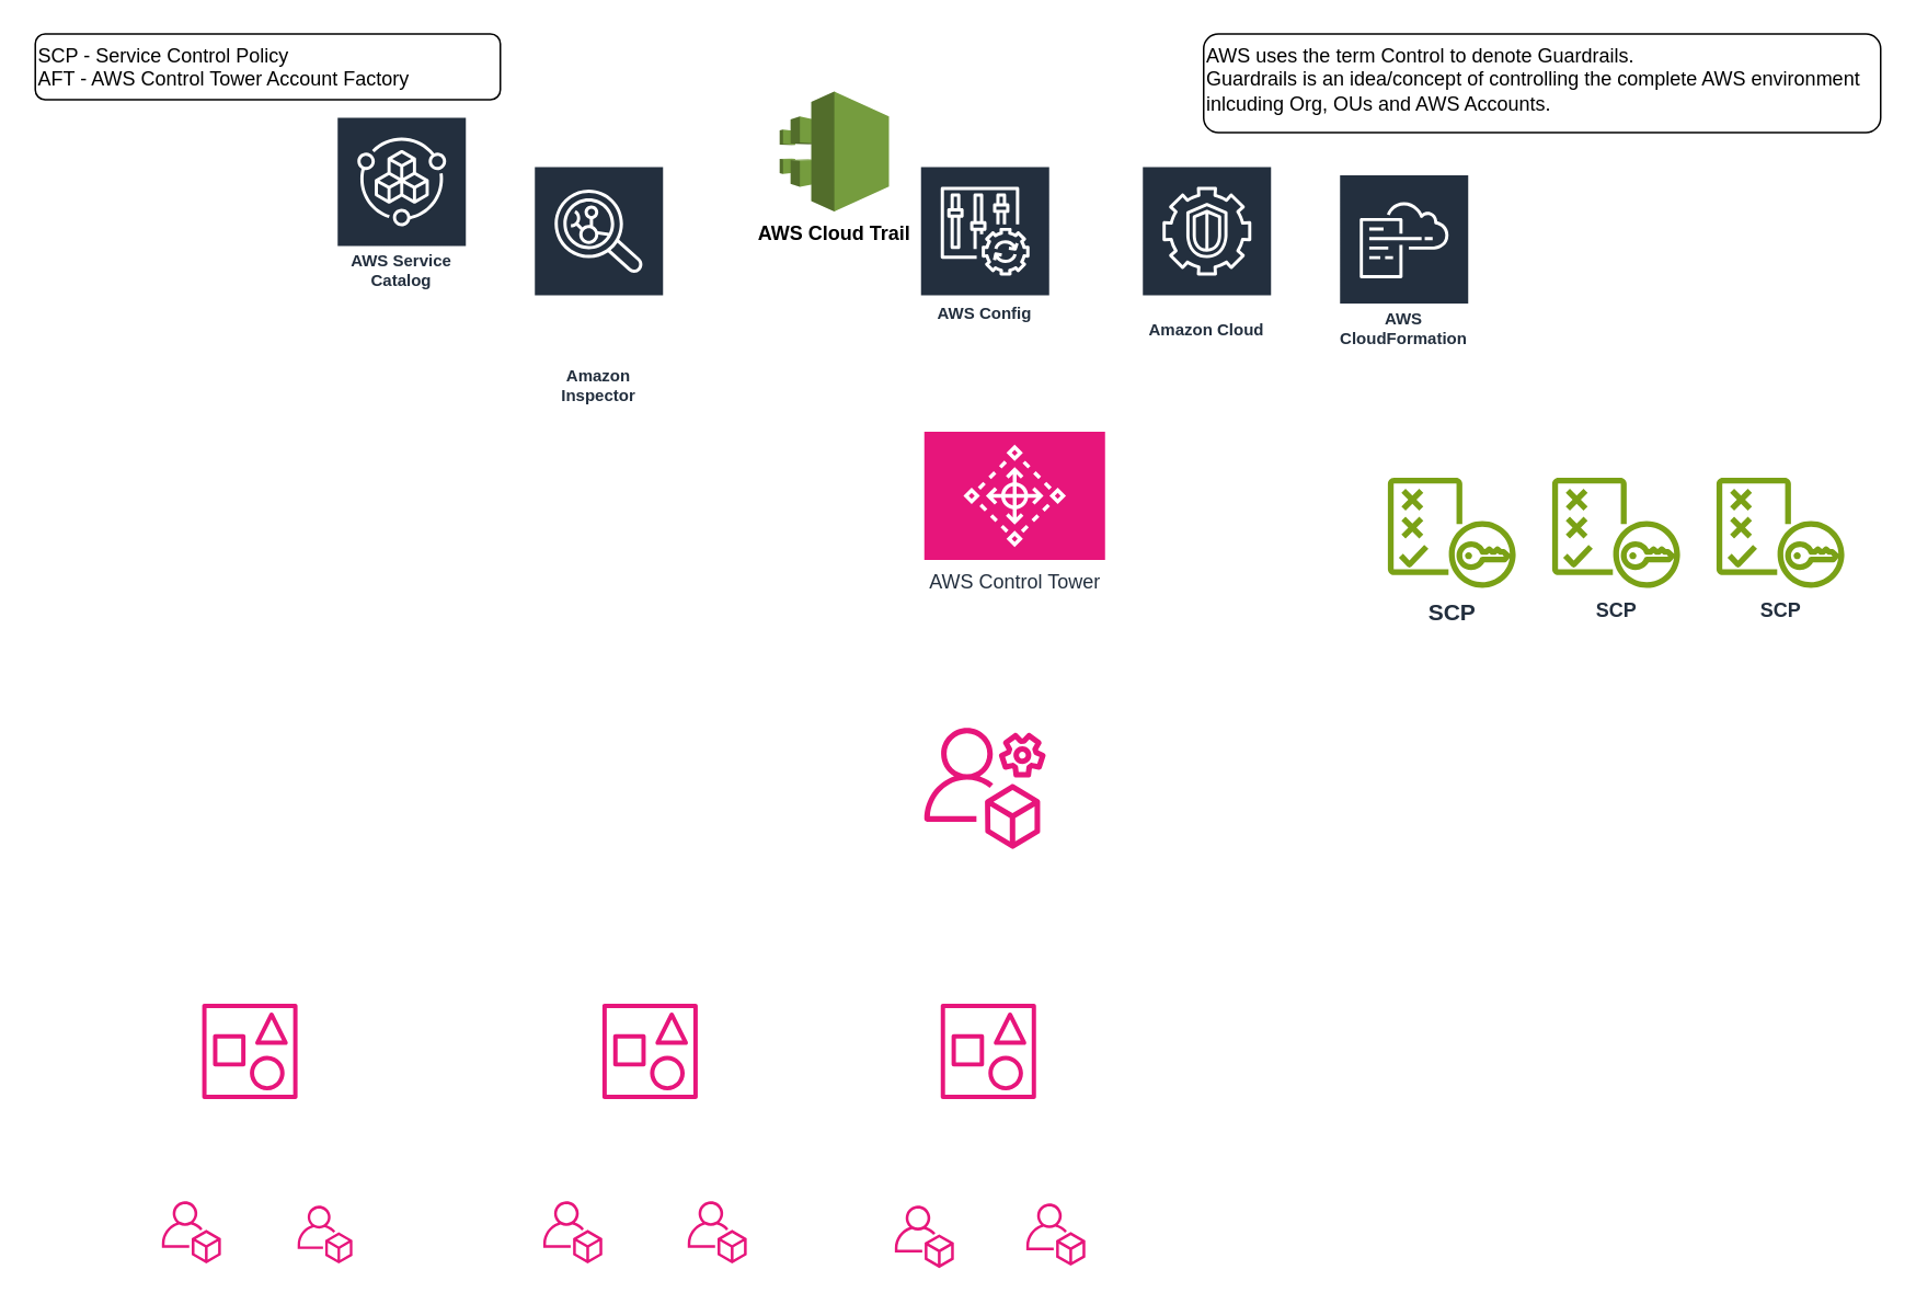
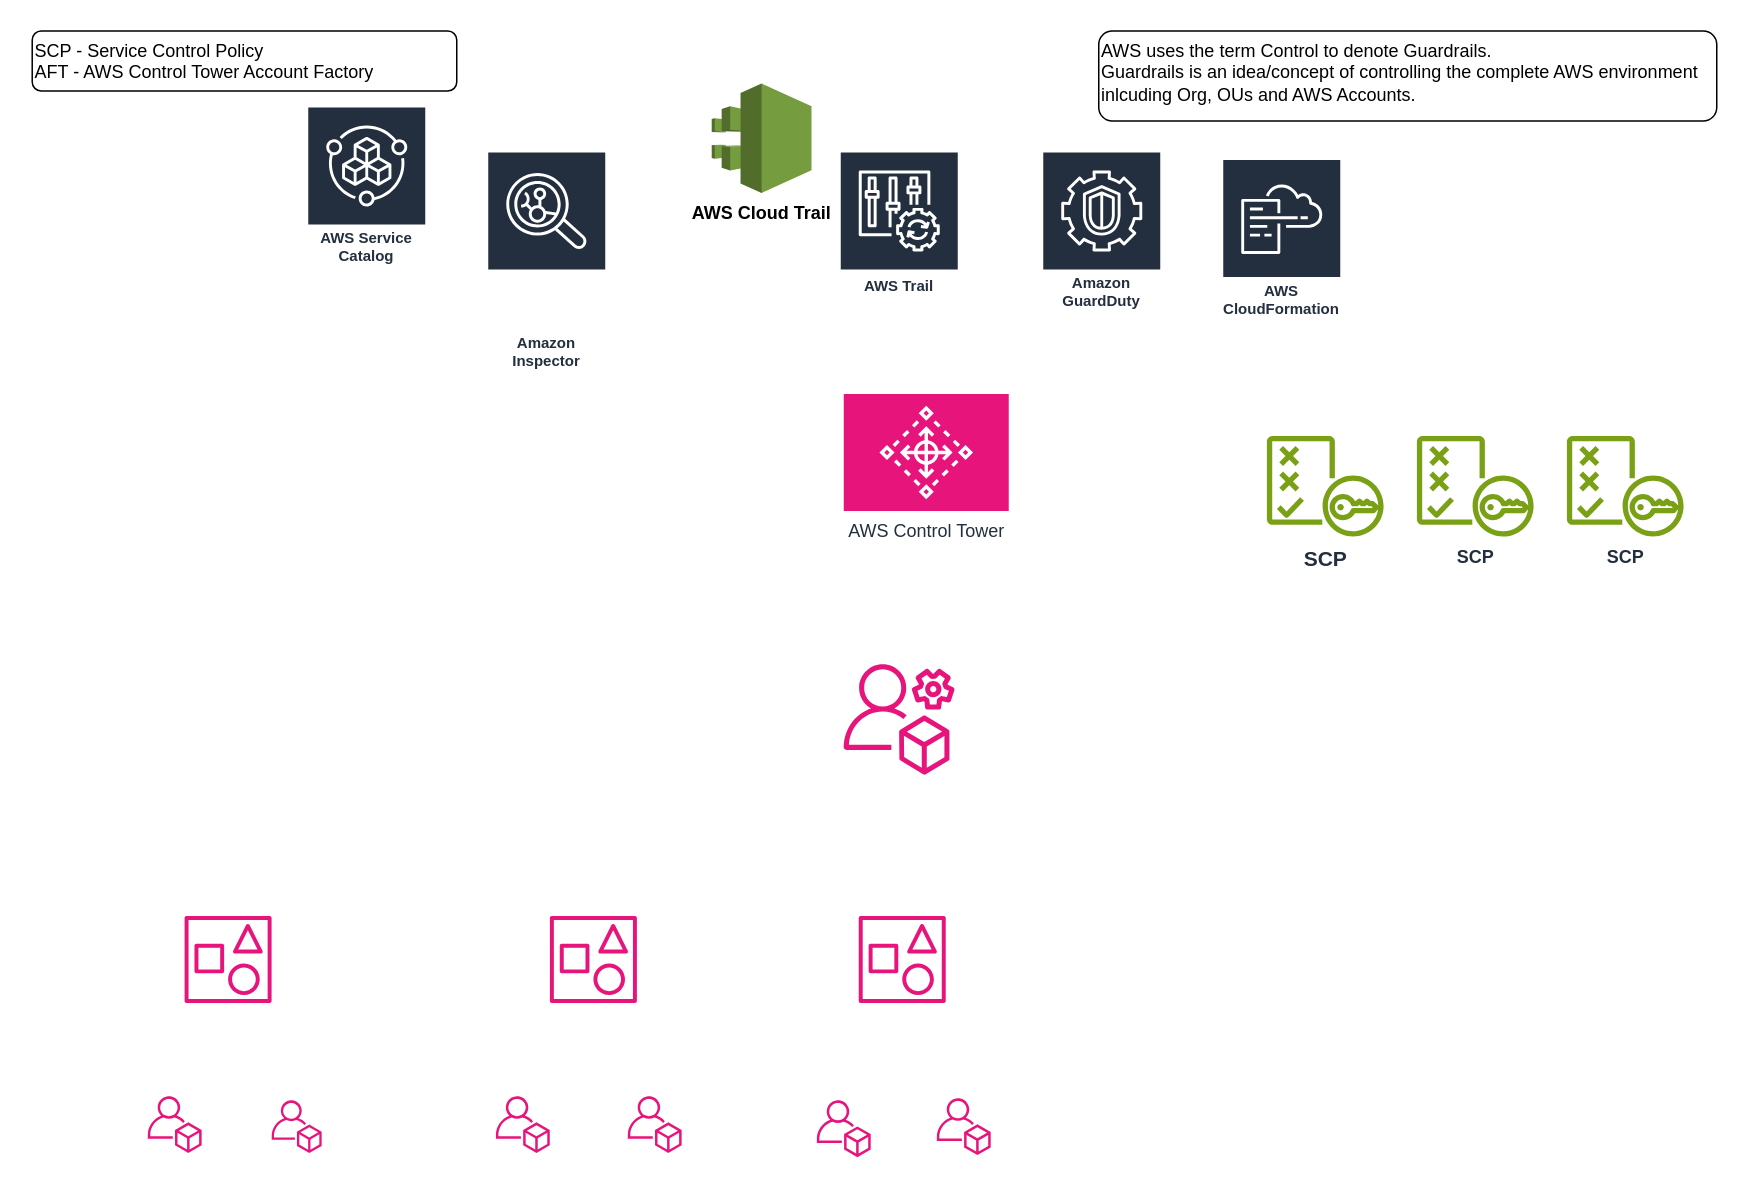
  <mxCell id="0" />
  <mxCell id="1" parent="0" />
  <mxCell id="2" value="" style="sketch=0;outlineConnect=0;fontColor=#232F3E;gradientColor=none;fillColor=#E7157B;strokeColor=none;dashed=0;verticalLabelPosition=bottom;verticalAlign=top;align=center;html=1;fontSize=12;fontStyle=0;aspect=fixed;pointerEvents=1;shape=mxgraph.aws4.organizations_account;" vertex="1" parent="1"><mxGeometry x="97.95" y="730" width="36.05" height="38" as="geometry" /></mxCell>
  <mxCell id="3" value="" style="sketch=0;outlineConnect=0;fontColor=#232F3E;gradientColor=none;fillColor=#E7157B;strokeColor=none;dashed=0;verticalLabelPosition=bottom;verticalAlign=top;align=center;html=1;fontSize=12;fontStyle=0;aspect=fixed;pointerEvents=1;shape=mxgraph.aws4.organizations_account;" vertex="1" parent="1"><mxGeometry x="180.56" y="732.75" width="33.44" height="35.25" as="geometry" /></mxCell>
  <mxCell id="4" value="" style="sketch=0;outlineConnect=0;fontColor=#232F3E;gradientColor=none;fillColor=#E7157B;strokeColor=none;dashed=0;verticalLabelPosition=bottom;verticalAlign=top;align=center;html=1;fontSize=12;fontStyle=0;aspect=fixed;pointerEvents=1;shape=mxgraph.aws4.organizations_account;" vertex="1" parent="1"><mxGeometry x="330.05" y="730" width="36.05" height="38" as="geometry" /></mxCell>
  <mxCell id="5" value="" style="sketch=0;outlineConnect=0;fontColor=#232F3E;gradientColor=none;fillColor=#E7157B;strokeColor=none;dashed=0;verticalLabelPosition=bottom;verticalAlign=top;align=center;html=1;fontSize=12;fontStyle=0;aspect=fixed;pointerEvents=1;shape=mxgraph.aws4.organizations_account;" vertex="1" parent="1"><mxGeometry x="417.95" y="730" width="36.05" height="38" as="geometry" /></mxCell>
  <mxCell id="6" value="" style="sketch=0;outlineConnect=0;fontColor=#232F3E;gradientColor=none;fillColor=#E7157B;strokeColor=none;dashed=0;verticalLabelPosition=bottom;verticalAlign=top;align=center;html=1;fontSize=12;fontStyle=0;aspect=fixed;pointerEvents=1;shape=mxgraph.aws4.organizations_account;" vertex="1" parent="1"><mxGeometry x="544" y="732.75" width="36.05" height="38" as="geometry" /></mxCell>
  <mxCell id="7" value="" style="sketch=0;outlineConnect=0;fontColor=#232F3E;gradientColor=none;fillColor=#E7157B;strokeColor=none;dashed=0;verticalLabelPosition=bottom;verticalAlign=top;align=center;html=1;fontSize=12;fontStyle=0;aspect=fixed;pointerEvents=1;shape=mxgraph.aws4.organizations_account;" vertex="1" parent="1"><mxGeometry x="624" y="731.38" width="36.05" height="38" as="geometry" /></mxCell>
  <mxCell id="8" value="" style="sketch=0;outlineConnect=0;fontColor=#232F3E;gradientColor=none;fillColor=#E7157B;strokeColor=none;dashed=0;verticalLabelPosition=bottom;verticalAlign=top;align=center;html=1;fontSize=12;fontStyle=0;aspect=fixed;pointerEvents=1;shape=mxgraph.aws4.organizations_account2;" vertex="1" parent="1"><mxGeometry x="122.56" y="610" width="58" height="58" as="geometry" /></mxCell>
  <mxCell id="9" value="" style="sketch=0;outlineConnect=0;fontColor=#232F3E;gradientColor=none;fillColor=#E7157B;strokeColor=none;dashed=0;verticalLabelPosition=bottom;verticalAlign=top;align=center;html=1;fontSize=12;fontStyle=0;aspect=fixed;pointerEvents=1;shape=mxgraph.aws4.organizations_management_account;" vertex="1" parent="1"><mxGeometry x="562" y="440" width="74" height="78" as="geometry" /></mxCell>
  <mxCell id="10" value="" style="sketch=0;outlineConnect=0;fontColor=#232F3E;gradientColor=none;fillColor=#E7157B;strokeColor=none;dashed=0;verticalLabelPosition=bottom;verticalAlign=top;align=center;html=1;fontSize=12;fontStyle=0;aspect=fixed;pointerEvents=1;shape=mxgraph.aws4.organizations_account2;" vertex="1" parent="1"><mxGeometry x="366.1" y="610" width="58" height="58" as="geometry" /></mxCell>
  <mxCell id="11" value="" style="sketch=0;outlineConnect=0;fontColor=#232F3E;gradientColor=none;fillColor=#E7157B;strokeColor=none;dashed=0;verticalLabelPosition=bottom;verticalAlign=top;align=center;html=1;fontSize=12;fontStyle=0;aspect=fixed;pointerEvents=1;shape=mxgraph.aws4.organizations_account2;" vertex="1" parent="1"><mxGeometry x="572" y="610" width="58" height="58" as="geometry" /></mxCell>
  <mxCell id="12" value="AWS Control Tower" style="sketch=0;points=[[0,0,0],[0.25,0,0],[0.5,0,0],[0.75,0,0],[1,0,0],[0,1,0],[0.25,1,0],[0.5,1,0],[0.75,1,0],[1,1,0],[0,0.25,0],[0,0.5,0],[0,0.75,0],[1,0.25,0],[1,0.5,0],[1,0.75,0]];points=[[0,0,0],[0.25,0,0],[0.5,0,0],[0.75,0,0],[1,0,0],[0,1,0],[0.25,1,0],[0.5,1,0],[0.75,1,0],[1,1,0],[0,0.25,0],[0,0.5,0],[0,0.75,0],[1,0.25,0],[1,0.5,0],[1,0.75,0]];outlineConnect=0;fontColor=#232F3E;fillColor=#E7157B;strokeColor=#ffffff;dashed=0;verticalLabelPosition=bottom;verticalAlign=top;align=center;html=1;fontSize=12;fontStyle=0;aspect=fixed;shape=mxgraph.aws4.resourceIcon;resIcon=mxgraph.aws4.control_tower;" vertex="1" parent="1"><mxGeometry x="562" y="262" width="110" height="78" as="geometry" /></mxCell>
  <mxCell id="13" value="&lt;b&gt;&lt;font style=&quot;font-size: 14px;&quot;&gt;SCP&lt;/font&gt;&lt;/b&gt;" style="sketch=0;outlineConnect=0;fontColor=#232F3E;gradientColor=none;fillColor=#7AA116;strokeColor=none;dashed=0;verticalLabelPosition=bottom;verticalAlign=top;align=center;html=1;fontSize=12;fontStyle=0;aspect=fixed;pointerEvents=1;shape=mxgraph.aws4.policy;" vertex="1" parent="1"><mxGeometry x="844" y="290" width="78" height="67" as="geometry" /></mxCell>
  <mxCell id="14" value="SCP" style="sketch=0;outlineConnect=0;fontColor=#232F3E;gradientColor=none;fillColor=#7AA116;strokeColor=none;dashed=0;verticalLabelPosition=bottom;verticalAlign=top;align=center;html=1;fontSize=12;fontStyle=1;aspect=fixed;pointerEvents=1;shape=mxgraph.aws4.policy;" vertex="1" parent="1"><mxGeometry x="944" y="290" width="78" height="67" as="geometry" /></mxCell>
  <mxCell id="15" value="SCP" style="sketch=0;outlineConnect=0;fontColor=#232F3E;gradientColor=none;fillColor=#7AA116;strokeColor=none;dashed=0;verticalLabelPosition=bottom;verticalAlign=top;align=center;html=1;fontSize=12;fontStyle=1;aspect=fixed;pointerEvents=1;shape=mxgraph.aws4.policy;" vertex="1" parent="1"><mxGeometry x="1044" y="290" width="78" height="67" as="geometry" /></mxCell>
  <mxCell id="16" value="SCP - Service Control Policy&lt;br&gt;AFT - AWS Control Tower Account Factory" style="rounded=1;whiteSpace=wrap;html=1;align=left;verticalAlign=top;" vertex="1" parent="1"><mxGeometry x="20.98" y="20" width="283.02" height="40" as="geometry" /></mxCell>
  <mxCell id="17" value="AWS Cloud Trail" style="outlineConnect=0;dashed=0;verticalLabelPosition=bottom;verticalAlign=top;align=center;html=1;shape=mxgraph.aws3.cloudtrail;fillColor=#759C3E;gradientColor=none;fontStyle=1" vertex="1" parent="1"><mxGeometry x="474" y="55" width="66.5" height="73" as="geometry" /></mxCell>
  <mxCell id="18" value="AWS Service Catalog" style="sketch=0;outlineConnect=0;fontColor=#232F3E;gradientColor=none;strokeColor=#ffffff;fillColor=#232F3E;dashed=0;verticalLabelPosition=middle;verticalAlign=bottom;align=center;html=1;whiteSpace=wrap;fontSize=10;fontStyle=1;spacing=3;shape=mxgraph.aws4.productIcon;prIcon=mxgraph.aws4.service_catalog;" vertex="1" parent="1"><mxGeometry x="204" y="70" width="80" height="110" as="geometry" /></mxCell>
  <mxCell id="19" value="Amazon Inspector" style="sketch=0;outlineConnect=0;fontColor=#232F3E;gradientColor=none;strokeColor=#ffffff;fillColor=#232F3E;dashed=0;verticalLabelPosition=middle;verticalAlign=bottom;align=center;html=1;whiteSpace=wrap;fontSize=10;fontStyle=1;spacing=3;shape=mxgraph.aws4.productIcon;prIcon=mxgraph.aws4.inspector;" vertex="1" parent="1"><mxGeometry x="324" y="100" width="80" height="150" as="geometry" /></mxCell>
- <mxCell id="20" value="Amazon Cloud" style="sketch=0;outlineConnect=0;fontColor=#232F3E;gradientColor=none;strokeColor=#ffffff;fillColor=#232F3E;dashed=0;verticalLabelPosition=middle;verticalAlign=bottom;align=center;html=1;whiteSpace=wrap;fontSize=10;fontStyle=1;spacing=3;shape=mxgraph.aws4.productIcon;prIcon=mxgraph.aws4.guardduty;" vertex="1" parent="1"><mxGeometry x="694" y="100" width="80" height="110" as="geometry" /></mxCell>
- <mxCell id="21" value="AWS Config" style="sketch=0;outlineConnect=0;fontColor=#232F3E;gradientColor=none;strokeColor=#ffffff;fillColor=#232F3E;dashed=0;verticalLabelPosition=middle;verticalAlign=bottom;align=center;html=1;whiteSpace=wrap;fontSize=10;fontStyle=1;spacing=3;shape=mxgraph.aws4.productIcon;prIcon=mxgraph.aws4.config;" vertex="1" parent="1"><mxGeometry x="559" y="100" width="80" height="100" as="geometry" /></mxCell>
+ <mxCell id="20" value="Amazon GuardDuty" style="sketch=0;outlineConnect=0;fontColor=#232F3E;gradientColor=none;strokeColor=#ffffff;fillColor=#232F3E;dashed=0;verticalLabelPosition=middle;verticalAlign=bottom;align=center;html=1;whiteSpace=wrap;fontSize=10;fontStyle=1;spacing=3;shape=mxgraph.aws4.productIcon;prIcon=mxgraph.aws4.guardduty;" vertex="1" parent="1"><mxGeometry x="694" y="100" width="80" height="110" as="geometry" /></mxCell>
+ <mxCell id="21" value="AWS Trail" style="sketch=0;outlineConnect=0;fontColor=#232F3E;gradientColor=none;strokeColor=#ffffff;fillColor=#232F3E;dashed=0;verticalLabelPosition=middle;verticalAlign=bottom;align=center;html=1;whiteSpace=wrap;fontSize=10;fontStyle=1;spacing=3;shape=mxgraph.aws4.productIcon;prIcon=mxgraph.aws4.config;" vertex="1" parent="1"><mxGeometry x="559" y="100" width="80" height="100" as="geometry" /></mxCell>
  <mxCell id="22" value="AWS uses the term Control to denote Guardrails.&lt;br&gt;Guardrails is an idea/concept of controlling the complete AWS environment inlcuding Org, OUs and AWS Accounts." style="rounded=1;whiteSpace=wrap;html=1;align=left;verticalAlign=top;" vertex="1" parent="1"><mxGeometry x="732" y="20" width="412" height="60" as="geometry" /></mxCell>
  <mxCell id="23" value="AWS CloudFormation" style="sketch=0;outlineConnect=0;fontColor=#232F3E;gradientColor=none;strokeColor=#ffffff;fillColor=#232F3E;dashed=0;verticalLabelPosition=middle;verticalAlign=bottom;align=center;html=1;whiteSpace=wrap;fontSize=10;fontStyle=1;spacing=3;shape=mxgraph.aws4.productIcon;prIcon=mxgraph.aws4.cloudformation;" vertex="1" parent="1"><mxGeometry x="814" y="105" width="80" height="110" as="geometry" /></mxCell>
